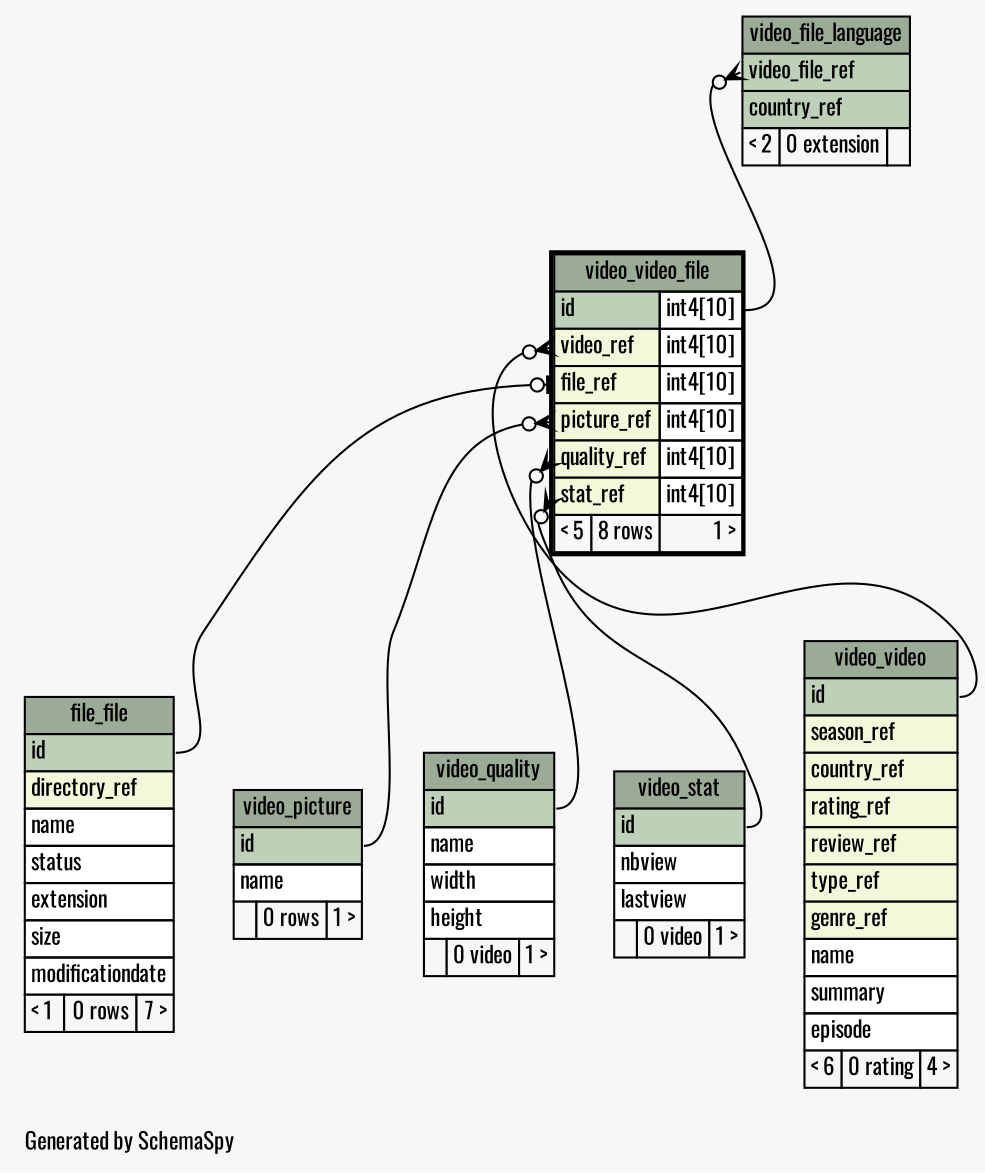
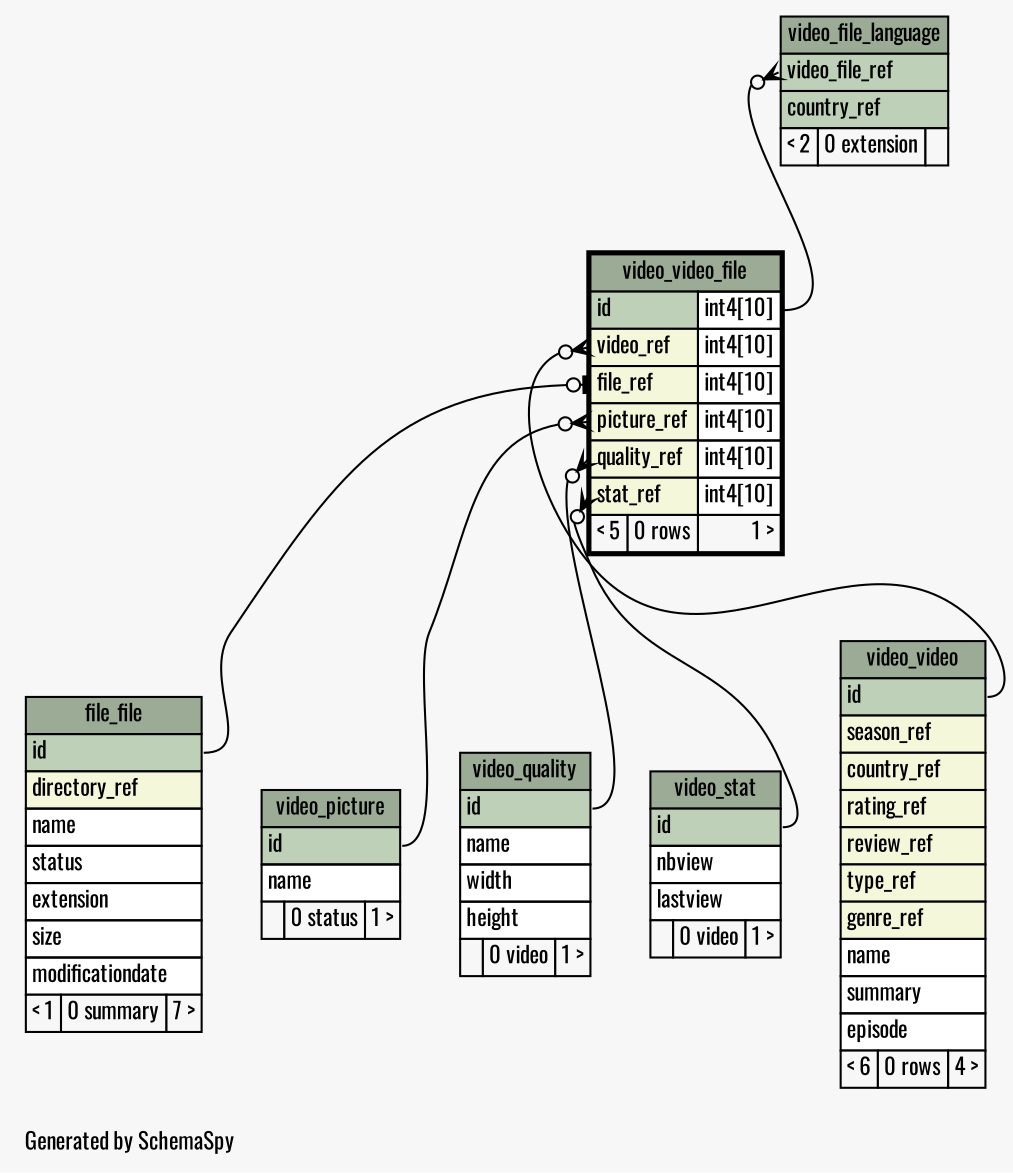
  digraph {
    bgcolor="#f7f7f7"
    fontname=Oswald
    fontsize=11
    label="\nGenerated by SchemaSpy"
    labeljust=l
    nodesep=0.18
    rankdir=TB
    ranksep=0.46
    node [fontname=Oswald fontsize=11 shape=plaintext]
    edge [arrowhead=none arrowsize=0.8 arrowtail=crowodot dir=back fontname=Oswald headport="id:e"]
    n1 [label=<     <TABLE BORDER="0" CELLBORDER="1" CELLSPACING="0" BGCOLOR="#ffffff">       <TR><TD COLSPAN="3" BGCOLOR="#9bab96" ALIGN="CENTER">video_file_language</TD></TR>       <TR><TD PORT="video_file_ref" COLSPAN="3" BGCOLOR="#bed1b8" ALIGN="LEFT">video_file_ref</TD></TR>       <TR><TD PORT="country_ref" COLSPAN="3" BGCOLOR="#bed1b8" ALIGN="LEFT">country_ref</TD></TR>       <TR><TD ALIGN="LEFT" BGCOLOR="#f7f7f7">&lt; 2</TD><TD ALIGN="RIGHT" BGCOLOR="#f7f7f7">0 extension</TD><TD ALIGN="RIGHT" BGCOLOR="#f7f7f7">  </TD></TR>     </TABLE>>]
-   n2 [label=<     <TABLE BORDER="2" CELLBORDER="1" CELLSPACING="0" BGCOLOR="#ffffff">       <TR><TD COLSPAN="3" BGCOLOR="#9bab96" ALIGN="CENTER">video_video_file</TD></TR>       <TR><TD PORT="id" COLSPAN="2" BGCOLOR="#bed1b8" ALIGN="LEFT">id</TD><TD PORT="id.type" ALIGN="LEFT">int4[10]</TD></TR>       <TR><TD PORT="video_ref" COLSPAN="2" BGCOLOR="#f4f7da" ALIGN="LEFT">video_ref</TD><TD PORT="video_ref.type" ALIGN="LEFT">int4[10]</TD></TR>       <TR><TD PORT="file_ref" COLSPAN="2" BGCOLOR="#f4f7da" ALIGN="LEFT">file_ref</TD><TD PORT="file_ref.type" ALIGN="LEFT">int4[10]</TD></TR>       <TR><TD PORT="picture_ref" COLSPAN="2" BGCOLOR="#f4f7da" ALIGN="LEFT">picture_ref</TD><TD PORT="picture_ref.type" ALIGN="LEFT">int4[10]</TD></TR>       <TR><TD PORT="quality_ref" COLSPAN="2" BGCOLOR="#f4f7da" ALIGN="LEFT">quality_ref</TD><TD PORT="quality_ref.type" ALIGN="LEFT">int4[10]</TD></TR>       <TR><TD PORT="stat_ref" COLSPAN="2" BGCOLOR="#f4f7da" ALIGN="LEFT">stat_ref</TD><TD PORT="stat_ref.type" ALIGN="LEFT">int4[10]</TD></TR>       <TR><TD ALIGN="LEFT" BGCOLOR="#f7f7f7">&lt; 5</TD><TD ALIGN="RIGHT" BGCOLOR="#f7f7f7">8 rows</TD><TD ALIGN="RIGHT" BGCOLOR="#f7f7f7">1 &gt;</TD></TR>     </TABLE>>]
-   n3 [label=<     <TABLE BORDER="0" CELLBORDER="1" CELLSPACING="0" BGCOLOR="#ffffff">       <TR><TD COLSPAN="3" BGCOLOR="#9bab96" ALIGN="CENTER">file_file</TD></TR>       <TR><TD PORT="id" COLSPAN="3" BGCOLOR="#bed1b8" ALIGN="LEFT">id</TD></TR>       <TR><TD PORT="directory_ref" COLSPAN="3" BGCOLOR="#f4f7da" ALIGN="LEFT">directory_ref</TD></TR>       <TR><TD PORT="name" COLSPAN="3" ALIGN="LEFT">name</TD></TR>       <TR><TD PORT="status" COLSPAN="3" ALIGN="LEFT">status</TD></TR>       <TR><TD PORT="extension" COLSPAN="3" ALIGN="LEFT">extension</TD></TR>       <TR><TD PORT="size" COLSPAN="3" ALIGN="LEFT">size</TD></TR>       <TR><TD PORT="modificationdate" COLSPAN="3" ALIGN="LEFT">modificationdate</TD></TR>       <TR><TD ALIGN="LEFT" BGCOLOR="#f7f7f7">&lt; 1</TD><TD ALIGN="RIGHT" BGCOLOR="#f7f7f7">0 rows</TD><TD ALIGN="RIGHT" BGCOLOR="#f7f7f7">7 &gt;</TD></TR>     </TABLE>>]
-   n4 [label=<     <TABLE BORDER="0" CELLBORDER="1" CELLSPACING="0" BGCOLOR="#ffffff">       <TR><TD COLSPAN="3" BGCOLOR="#9bab96" ALIGN="CENTER">video_picture</TD></TR>       <TR><TD PORT="id" COLSPAN="3" BGCOLOR="#bed1b8" ALIGN="LEFT">id</TD></TR>       <TR><TD PORT="name" COLSPAN="3" ALIGN="LEFT">name</TD></TR>       <TR><TD ALIGN="LEFT" BGCOLOR="#f7f7f7">  </TD><TD ALIGN="RIGHT" BGCOLOR="#f7f7f7">0 rows</TD><TD ALIGN="RIGHT" BGCOLOR="#f7f7f7">1 &gt;</TD></TR>     </TABLE>>]
+   n2 [label=<     <TABLE BORDER="2" CELLBORDER="1" CELLSPACING="0" BGCOLOR="#ffffff">       <TR><TD COLSPAN="3" BGCOLOR="#9bab96" ALIGN="CENTER">video_video_file</TD></TR>       <TR><TD PORT="id" COLSPAN="2" BGCOLOR="#bed1b8" ALIGN="LEFT">id</TD><TD PORT="id.type" ALIGN="LEFT">int4[10]</TD></TR>       <TR><TD PORT="video_ref" COLSPAN="2" BGCOLOR="#f4f7da" ALIGN="LEFT">video_ref</TD><TD PORT="video_ref.type" ALIGN="LEFT">int4[10]</TD></TR>       <TR><TD PORT="file_ref" COLSPAN="2" BGCOLOR="#f4f7da" ALIGN="LEFT">file_ref</TD><TD PORT="file_ref.type" ALIGN="LEFT">int4[10]</TD></TR>       <TR><TD PORT="picture_ref" COLSPAN="2" BGCOLOR="#f4f7da" ALIGN="LEFT">picture_ref</TD><TD PORT="picture_ref.type" ALIGN="LEFT">int4[10]</TD></TR>       <TR><TD PORT="quality_ref" COLSPAN="2" BGCOLOR="#f4f7da" ALIGN="LEFT">quality_ref</TD><TD PORT="quality_ref.type" ALIGN="LEFT">int4[10]</TD></TR>       <TR><TD PORT="stat_ref" COLSPAN="2" BGCOLOR="#f4f7da" ALIGN="LEFT">stat_ref</TD><TD PORT="stat_ref.type" ALIGN="LEFT">int4[10]</TD></TR>       <TR><TD ALIGN="LEFT" BGCOLOR="#f7f7f7">&lt; 5</TD><TD ALIGN="RIGHT" BGCOLOR="#f7f7f7">0 rows</TD><TD ALIGN="RIGHT" BGCOLOR="#f7f7f7">1 &gt;</TD></TR>     </TABLE>>]
+   n3 [label=<     <TABLE BORDER="0" CELLBORDER="1" CELLSPACING="0" BGCOLOR="#ffffff">       <TR><TD COLSPAN="3" BGCOLOR="#9bab96" ALIGN="CENTER">file_file</TD></TR>       <TR><TD PORT="id" COLSPAN="3" BGCOLOR="#bed1b8" ALIGN="LEFT">id</TD></TR>       <TR><TD PORT="directory_ref" COLSPAN="3" BGCOLOR="#f4f7da" ALIGN="LEFT">directory_ref</TD></TR>       <TR><TD PORT="name" COLSPAN="3" ALIGN="LEFT">name</TD></TR>       <TR><TD PORT="status" COLSPAN="3" ALIGN="LEFT">status</TD></TR>       <TR><TD PORT="extension" COLSPAN="3" ALIGN="LEFT">extension</TD></TR>       <TR><TD PORT="size" COLSPAN="3" ALIGN="LEFT">size</TD></TR>       <TR><TD PORT="modificationdate" COLSPAN="3" ALIGN="LEFT">modificationdate</TD></TR>       <TR><TD ALIGN="LEFT" BGCOLOR="#f7f7f7">&lt; 1</TD><TD ALIGN="RIGHT" BGCOLOR="#f7f7f7">0 summary</TD><TD ALIGN="RIGHT" BGCOLOR="#f7f7f7">7 &gt;</TD></TR>     </TABLE>>]
+   n4 [label=<     <TABLE BORDER="0" CELLBORDER="1" CELLSPACING="0" BGCOLOR="#ffffff">       <TR><TD COLSPAN="3" BGCOLOR="#9bab96" ALIGN="CENTER">video_picture</TD></TR>       <TR><TD PORT="id" COLSPAN="3" BGCOLOR="#bed1b8" ALIGN="LEFT">id</TD></TR>       <TR><TD PORT="name" COLSPAN="3" ALIGN="LEFT">name</TD></TR>       <TR><TD ALIGN="LEFT" BGCOLOR="#f7f7f7">  </TD><TD ALIGN="RIGHT" BGCOLOR="#f7f7f7">0 status</TD><TD ALIGN="RIGHT" BGCOLOR="#f7f7f7">1 &gt;</TD></TR>     </TABLE>>]
    n5 [label=<     <TABLE BORDER="0" CELLBORDER="1" CELLSPACING="0" BGCOLOR="#ffffff">       <TR><TD COLSPAN="3" BGCOLOR="#9bab96" ALIGN="CENTER">video_quality</TD></TR>       <TR><TD PORT="id" COLSPAN="3" BGCOLOR="#bed1b8" ALIGN="LEFT">id</TD></TR>       <TR><TD PORT="name" COLSPAN="3" ALIGN="LEFT">name</TD></TR>       <TR><TD PORT="width" COLSPAN="3" ALIGN="LEFT">width</TD></TR>       <TR><TD PORT="height" COLSPAN="3" ALIGN="LEFT">height</TD></TR>       <TR><TD ALIGN="LEFT" BGCOLOR="#f7f7f7">  </TD><TD ALIGN="RIGHT" BGCOLOR="#f7f7f7">0 video</TD><TD ALIGN="RIGHT" BGCOLOR="#f7f7f7">1 &gt;</TD></TR>     </TABLE>>]
    n6 [label=<     <TABLE BORDER="0" CELLBORDER="1" CELLSPACING="0" BGCOLOR="#ffffff">       <TR><TD COLSPAN="3" BGCOLOR="#9bab96" ALIGN="CENTER">video_stat</TD></TR>       <TR><TD PORT="id" COLSPAN="3" BGCOLOR="#bed1b8" ALIGN="LEFT">id</TD></TR>       <TR><TD PORT="nbview" COLSPAN="3" ALIGN="LEFT">nbview</TD></TR>       <TR><TD PORT="lastview" COLSPAN="3" ALIGN="LEFT">lastview</TD></TR>       <TR><TD ALIGN="LEFT" BGCOLOR="#f7f7f7">  </TD><TD ALIGN="RIGHT" BGCOLOR="#f7f7f7">0 video</TD><TD ALIGN="RIGHT" BGCOLOR="#f7f7f7">1 &gt;</TD></TR>     </TABLE>>]
-   n7 [label=<     <TABLE BORDER="0" CELLBORDER="1" CELLSPACING="0" BGCOLOR="#ffffff">       <TR><TD COLSPAN="3" BGCOLOR="#9bab96" ALIGN="CENTER">video_video</TD></TR>       <TR><TD PORT="id" COLSPAN="3" BGCOLOR="#bed1b8" ALIGN="LEFT">id</TD></TR>       <TR><TD PORT="season_ref" COLSPAN="3" BGCOLOR="#f4f7da" ALIGN="LEFT">season_ref</TD></TR>       <TR><TD PORT="country_ref" COLSPAN="3" BGCOLOR="#f4f7da" ALIGN="LEFT">country_ref</TD></TR>       <TR><TD PORT="rating_ref" COLSPAN="3" BGCOLOR="#f4f7da" ALIGN="LEFT">rating_ref</TD></TR>       <TR><TD PORT="review_ref" COLSPAN="3" BGCOLOR="#f4f7da" ALIGN="LEFT">review_ref</TD></TR>       <TR><TD PORT="type_ref" COLSPAN="3" BGCOLOR="#f4f7da" ALIGN="LEFT">type_ref</TD></TR>       <TR><TD PORT="genre_ref" COLSPAN="3" BGCOLOR="#f4f7da" ALIGN="LEFT">genre_ref</TD></TR>       <TR><TD PORT="name" COLSPAN="3" ALIGN="LEFT">name</TD></TR>       <TR><TD PORT="summary" COLSPAN="3" ALIGN="LEFT">summary</TD></TR>       <TR><TD PORT="episode" COLSPAN="3" ALIGN="LEFT">episode</TD></TR>       <TR><TD ALIGN="LEFT" BGCOLOR="#f7f7f7">&lt; 6</TD><TD ALIGN="RIGHT" BGCOLOR="#f7f7f7">0 rating</TD><TD ALIGN="RIGHT" BGCOLOR="#f7f7f7">4 &gt;</TD></TR>     </TABLE>>]
+   n7 [label=<     <TABLE BORDER="0" CELLBORDER="1" CELLSPACING="0" BGCOLOR="#ffffff">       <TR><TD COLSPAN="3" BGCOLOR="#9bab96" ALIGN="CENTER">video_video</TD></TR>       <TR><TD PORT="id" COLSPAN="3" BGCOLOR="#bed1b8" ALIGN="LEFT">id</TD></TR>       <TR><TD PORT="season_ref" COLSPAN="3" BGCOLOR="#f4f7da" ALIGN="LEFT">season_ref</TD></TR>       <TR><TD PORT="country_ref" COLSPAN="3" BGCOLOR="#f4f7da" ALIGN="LEFT">country_ref</TD></TR>       <TR><TD PORT="rating_ref" COLSPAN="3" BGCOLOR="#f4f7da" ALIGN="LEFT">rating_ref</TD></TR>       <TR><TD PORT="review_ref" COLSPAN="3" BGCOLOR="#f4f7da" ALIGN="LEFT">review_ref</TD></TR>       <TR><TD PORT="type_ref" COLSPAN="3" BGCOLOR="#f4f7da" ALIGN="LEFT">type_ref</TD></TR>       <TR><TD PORT="genre_ref" COLSPAN="3" BGCOLOR="#f4f7da" ALIGN="LEFT">genre_ref</TD></TR>       <TR><TD PORT="name" COLSPAN="3" ALIGN="LEFT">name</TD></TR>       <TR><TD PORT="summary" COLSPAN="3" ALIGN="LEFT">summary</TD></TR>       <TR><TD PORT="episode" COLSPAN="3" ALIGN="LEFT">episode</TD></TR>       <TR><TD ALIGN="LEFT" BGCOLOR="#f7f7f7">&lt; 6</TD><TD ALIGN="RIGHT" BGCOLOR="#f7f7f7">0 rows</TD><TD ALIGN="RIGHT" BGCOLOR="#f7f7f7">4 &gt;</TD></TR>     </TABLE>>]
    n1 -> n2 [headport="id.type:e" tailport="video_file_ref:w"]
    n2 -> n3 [arrowtail=teeodot tailport="file_ref:w"]
    n2 -> n4 [tailport="picture_ref:w"]
    n2 -> n5 [tailport="quality_ref:w"]
    n2 -> n6 [tailport="stat_ref:w"]
    n2 -> n7 [tailport="video_ref:w"]
  }
